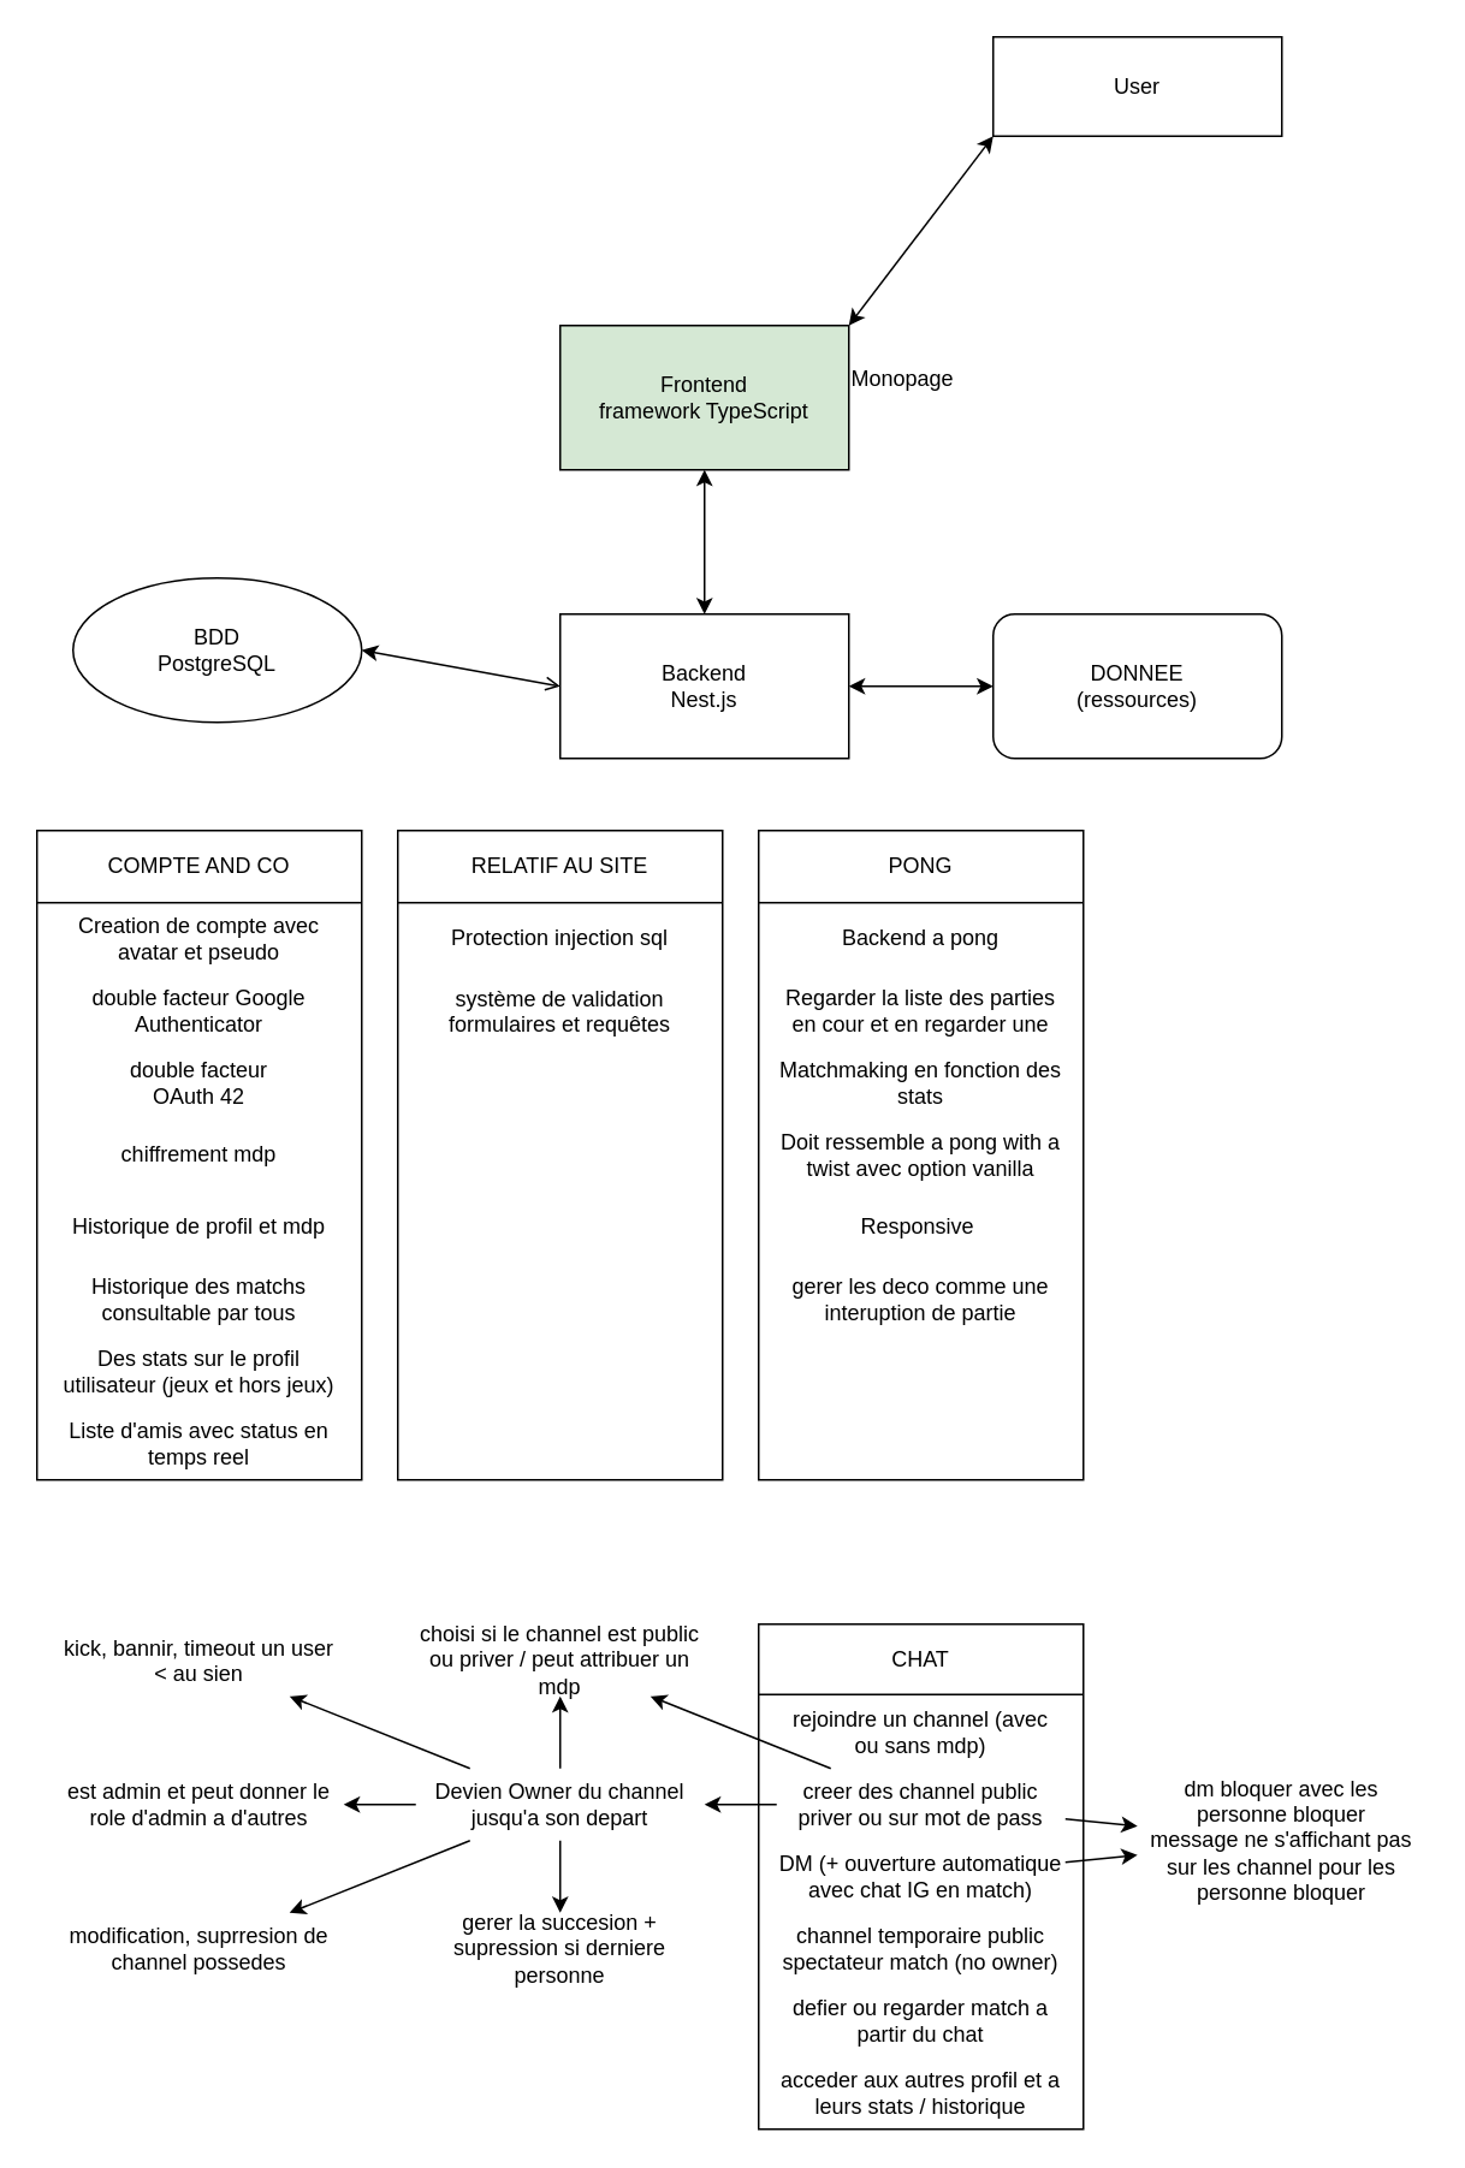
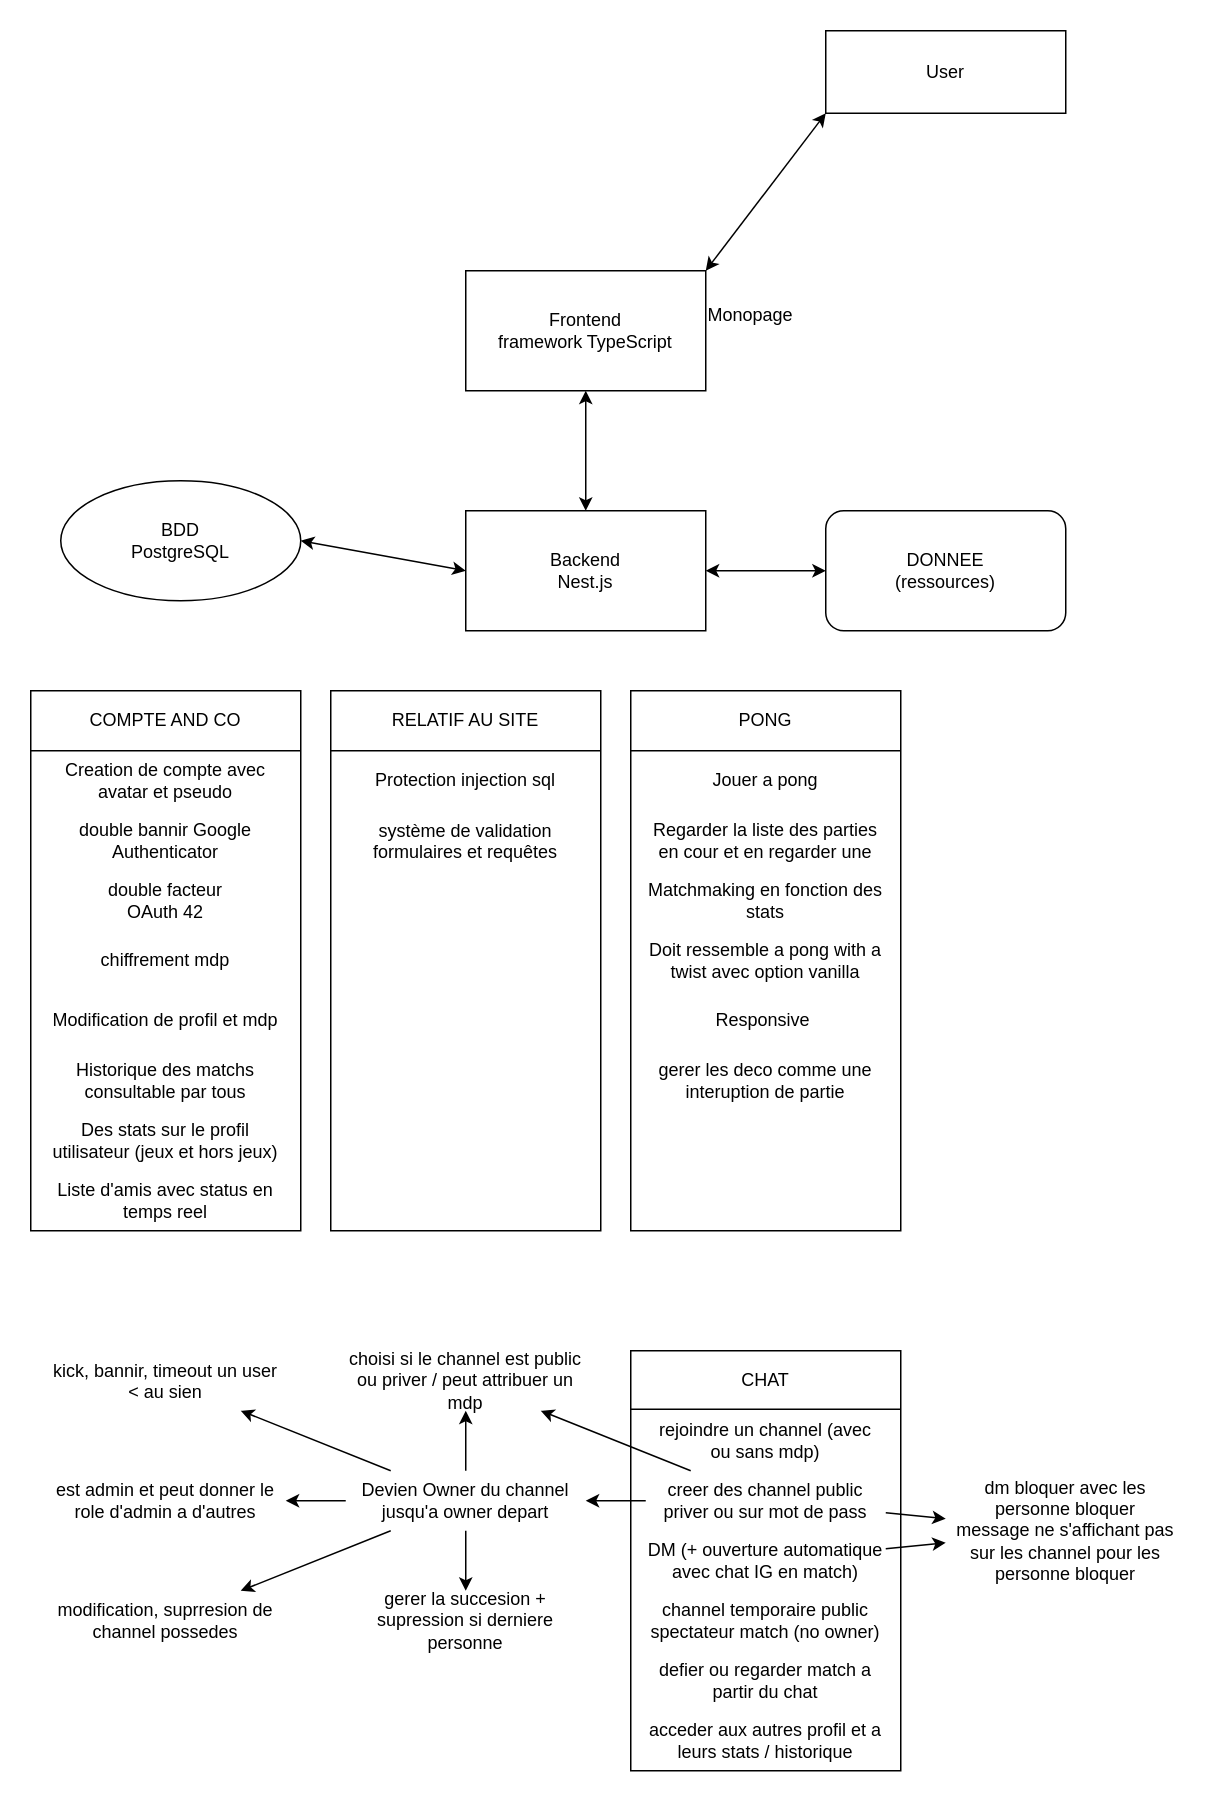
  <mxCell id="0" />
  <mxCell id="1" parent="0" />
  <mxCell id="2" value="" style="rounded=0;whiteSpace=wrap;html=1;fillColor=none;" vertex="1" parent="1"><mxGeometry x="420" y="460" width="180" height="360" as="geometry" /></mxCell>
  <mxCell id="3" value="" style="rounded=0;whiteSpace=wrap;html=1;fillColor=none;" vertex="1" parent="1"><mxGeometry x="420" y="900" width="180" height="280" as="geometry" /></mxCell>
  <mxCell id="4" value="Backend&lt;br&gt;Nest.js" style="rounded=0;whiteSpace=wrap;html=1;" vertex="1" parent="1"><mxGeometry x="310" y="340" width="160" height="80" as="geometry" /></mxCell>
- <mxCell id="5" value="Frontend&lt;br&gt;framework TypeScript" style="rounded=0;whiteSpace=wrap;html=1;fillColor=#d5e8d4;" vertex="1" parent="1"><mxGeometry x="310" y="180" width="160" height="80" as="geometry" /></mxCell>
+ <mxCell id="5" value="Frontend&lt;br&gt;framework TypeScript" style="rounded=0;whiteSpace=wrap;html=1;" vertex="1" parent="1"><mxGeometry x="310" y="180" width="160" height="80" as="geometry" /></mxCell>
  <mxCell id="6" value="User" style="rounded=0;whiteSpace=wrap;html=1;" vertex="1" parent="1"><mxGeometry x="550" y="20" width="160" height="55" as="geometry" /></mxCell>
  <mxCell id="7" value="BDD&lt;br&gt;PostgreSQL" style="ellipse;whiteSpace=wrap;html=1;" vertex="1" parent="1"><mxGeometry x="40" y="320" width="160" height="80" as="geometry" /></mxCell>
  <mxCell id="8" value="DONNEE&lt;br&gt;(ressources)" style="whiteSpace=wrap;html=1;rounded=1;" vertex="1" parent="1"><mxGeometry x="550" y="340" width="160" height="80" as="geometry" /></mxCell>
- <mxCell id="9" value="" style="endArrow=open;startArrow=classic;html=1;rounded=0;exitX=1;exitY=0.5;exitDx=0;exitDy=0;entryX=0;entryY=0.5;entryDx=0;entryDy=0;" edge="1" parent="1" source="7" target="4"><mxGeometry width="50" height="50" relative="1" as="geometry"><mxPoint x="240" y="230" as="sourcePoint" /><mxPoint x="320" y="230" as="targetPoint" /></mxGeometry></mxCell>
+ <mxCell id="9" value="" style="endArrow=classic;startArrow=classic;html=1;rounded=0;exitX=1;exitY=0.5;exitDx=0;exitDy=0;entryX=0;entryY=0.5;entryDx=0;entryDy=0;" edge="1" parent="1" source="7" target="4"><mxGeometry width="50" height="50" relative="1" as="geometry"><mxPoint x="240" y="230" as="sourcePoint" /><mxPoint x="320" y="230" as="targetPoint" /></mxGeometry></mxCell>
  <mxCell id="10" value="" style="endArrow=classic;startArrow=classic;html=1;rounded=0;exitX=0.5;exitY=0;exitDx=0;exitDy=0;entryX=0.5;entryY=1;entryDx=0;entryDy=0;" edge="1" parent="1" source="4" target="5"><mxGeometry width="50" height="50" relative="1" as="geometry"><mxPoint x="240" y="230" as="sourcePoint" /><mxPoint x="320" y="230" as="targetPoint" /></mxGeometry></mxCell>
  <mxCell id="11" value="" style="endArrow=classic;startArrow=classic;html=1;rounded=0;exitX=1;exitY=0;exitDx=0;exitDy=0;entryX=0;entryY=1;entryDx=0;entryDy=0;" edge="1" parent="1" source="5" target="6"><mxGeometry width="50" height="50" relative="1" as="geometry"><mxPoint x="630" y="180" as="sourcePoint" /><mxPoint x="560" y="230" as="targetPoint" /></mxGeometry></mxCell>
  <mxCell id="12" value="" style="endArrow=classic;startArrow=classic;html=1;rounded=0;exitX=0;exitY=0.5;exitDx=0;exitDy=0;entryX=1;entryY=0.5;entryDx=0;entryDy=0;" edge="1" parent="1" source="8" target="4"><mxGeometry width="50" height="50" relative="1" as="geometry"><mxPoint x="583.431" y="361.716" as="sourcePoint" /><mxPoint x="480" y="270" as="targetPoint" /></mxGeometry></mxCell>
  <mxCell id="13" value="Monopage" style="text;html=1;strokeColor=none;fillColor=none;align=center;verticalAlign=middle;whiteSpace=wrap;rounded=0;" vertex="1" parent="1"><mxGeometry x="470" y="200" width="60" height="20" as="geometry" /></mxCell>
  <mxCell id="14" value="chiffrement mdp" style="text;html=1;strokeColor=none;fillColor=none;align=center;verticalAlign=middle;whiteSpace=wrap;rounded=0;" vertex="1" parent="1"><mxGeometry x="30" y="620" width="160" height="40" as="geometry" /></mxCell>
  <mxCell id="15" value="Protection injection sql" style="text;html=1;strokeColor=none;fillColor=none;align=center;verticalAlign=middle;whiteSpace=wrap;rounded=0;" vertex="1" parent="1"><mxGeometry x="230" y="500" width="160" height="40" as="geometry" /></mxCell>
  <mxCell id="16" value="système de validation formulaires et requêtes" style="text;whiteSpace=wrap;html=1;align=center;" vertex="1" parent="1"><mxGeometry x="230" y="540" width="160" height="40" as="geometry" /></mxCell>
  <mxCell id="17" value="double facteur&lt;br&gt;OAuth 42" style="text;html=1;strokeColor=none;fillColor=none;align=center;verticalAlign=middle;whiteSpace=wrap;rounded=0;" vertex="1" parent="1"><mxGeometry x="30" y="580" width="160" height="40" as="geometry" /></mxCell>
- <mxCell id="18" value="double facteur Google Authenticator" style="text;html=1;strokeColor=none;fillColor=none;align=center;verticalAlign=middle;whiteSpace=wrap;rounded=0;" vertex="1" parent="1"><mxGeometry x="30" y="540" width="160" height="40" as="geometry" /></mxCell>
+ <mxCell id="18" value="double bannir Google Authenticator" style="text;html=1;strokeColor=none;fillColor=none;align=center;verticalAlign=middle;whiteSpace=wrap;rounded=0;" vertex="1" parent="1"><mxGeometry x="30" y="540" width="160" height="40" as="geometry" /></mxCell>
  <mxCell id="19" value="Creation de compte avec avatar et pseudo" style="text;html=1;strokeColor=none;fillColor=none;align=center;verticalAlign=middle;whiteSpace=wrap;rounded=0;" vertex="1" parent="1"><mxGeometry x="30" y="500" width="160" height="40" as="geometry" /></mxCell>
  <mxCell id="20" value="Liste d'amis avec status en temps reel" style="text;html=1;strokeColor=none;fillColor=none;align=center;verticalAlign=middle;whiteSpace=wrap;rounded=0;" vertex="1" parent="1"><mxGeometry x="30" y="780" width="160" height="40" as="geometry" /></mxCell>
  <mxCell id="21" value="Des stats sur le profil utilisateur (jeux et hors jeux)" style="text;html=1;strokeColor=none;fillColor=none;align=center;verticalAlign=middle;whiteSpace=wrap;rounded=0;" vertex="1" parent="1"><mxGeometry x="30" y="740" width="160" height="40" as="geometry" /></mxCell>
  <mxCell id="22" value="Historique des matchs consultable par tous" style="text;html=1;strokeColor=none;fillColor=none;align=center;verticalAlign=middle;whiteSpace=wrap;rounded=0;" vertex="1" parent="1"><mxGeometry x="30" y="700" width="160" height="40" as="geometry" /></mxCell>
  <mxCell id="23" value="creer des channel public priver ou sur mot de pass" style="text;html=1;strokeColor=none;fillColor=none;align=center;verticalAlign=middle;whiteSpace=wrap;rounded=0;" vertex="1" parent="1"><mxGeometry x="430" y="980" width="160" height="40" as="geometry" /></mxCell>
  <mxCell id="24" value="DM (+ ouverture automatique avec chat IG en match)" style="text;html=1;strokeColor=none;fillColor=none;align=center;verticalAlign=middle;whiteSpace=wrap;rounded=0;" vertex="1" parent="1"><mxGeometry x="430" y="1020" width="160" height="40" as="geometry" /></mxCell>
  <mxCell id="25" value="channel temporaire public spectateur match (no owner)" style="text;html=1;strokeColor=none;fillColor=none;align=center;verticalAlign=middle;whiteSpace=wrap;rounded=0;" vertex="1" parent="1"><mxGeometry x="430" y="1060" width="160" height="40" as="geometry" /></mxCell>
  <mxCell id="26" value="dm bloquer avec les personne bloquer&lt;br&gt;message ne s'affichant pas sur les channel pour les personne bloquer" style="text;html=1;strokeColor=none;fillColor=none;align=center;verticalAlign=middle;whiteSpace=wrap;rounded=0;" vertex="1" parent="1"><mxGeometry x="630" y="980" width="160" height="80" as="geometry" /></mxCell>
  <mxCell id="27" value="" style="endArrow=classic;html=1;rounded=0;" edge="1" parent="1" source="23" target="26"><mxGeometry width="50" height="50" relative="1" as="geometry"><mxPoint x="580" y="920" as="sourcePoint" /><mxPoint x="630" y="870" as="targetPoint" /></mxGeometry></mxCell>
  <mxCell id="28" value="" style="endArrow=classic;html=1;rounded=0;" edge="1" parent="1" source="24" target="26"><mxGeometry width="50" height="50" relative="1" as="geometry"><mxPoint x="600" y="1010" as="sourcePoint" /><mxPoint x="640" y="1010" as="targetPoint" /></mxGeometry></mxCell>
  <mxCell id="29" value="rejoindre un channel (avec ou sans mdp)" style="text;html=1;strokeColor=none;fillColor=none;align=center;verticalAlign=middle;whiteSpace=wrap;rounded=0;" vertex="1" parent="1"><mxGeometry x="430" y="940" width="160" height="40" as="geometry" /></mxCell>
- <mxCell id="30" value="Devien Owner du channel jusqu'a son depart" style="text;html=1;strokeColor=none;fillColor=none;align=center;verticalAlign=middle;whiteSpace=wrap;rounded=0;" vertex="1" parent="1"><mxGeometry x="230" y="980" width="160" height="40" as="geometry" /></mxCell>
+ <mxCell id="30" value="Devien Owner du channel jusqu'a owner depart" style="text;html=1;strokeColor=none;fillColor=none;align=center;verticalAlign=middle;whiteSpace=wrap;rounded=0;" vertex="1" parent="1"><mxGeometry x="230" y="980" width="160" height="40" as="geometry" /></mxCell>
  <mxCell id="31" value="" style="endArrow=classic;html=1;rounded=0;" edge="1" parent="1" source="23" target="30"><mxGeometry width="50" height="50" relative="1" as="geometry"><mxPoint x="580" y="1020" as="sourcePoint" /><mxPoint x="630" y="970" as="targetPoint" /></mxGeometry></mxCell>
  <mxCell id="32" value="" style="endArrow=classic;html=1;rounded=0;" edge="1" parent="1" source="30" target="33"><mxGeometry width="50" height="50" relative="1" as="geometry"><mxPoint x="500" y="970" as="sourcePoint" /><mxPoint x="550" y="920" as="targetPoint" /></mxGeometry></mxCell>
  <mxCell id="33" value="gerer la succesion + supression si derniere personne" style="text;html=1;strokeColor=none;fillColor=none;align=center;verticalAlign=middle;whiteSpace=wrap;rounded=0;" vertex="1" parent="1"><mxGeometry x="230" y="1060" width="160" height="40" as="geometry" /></mxCell>
  <mxCell id="34" value="choisi si le channel est public ou priver / peut attribuer un mdp" style="text;html=1;strokeColor=none;fillColor=none;align=center;verticalAlign=middle;whiteSpace=wrap;rounded=0;" vertex="1" parent="1"><mxGeometry x="230" y="900" width="160" height="40" as="geometry" /></mxCell>
  <mxCell id="35" value="" style="endArrow=classic;html=1;rounded=0;" edge="1" parent="1" source="30" target="34"><mxGeometry width="50" height="50" relative="1" as="geometry"><mxPoint x="500" y="950" as="sourcePoint" /><mxPoint x="550" y="900" as="targetPoint" /></mxGeometry></mxCell>
  <mxCell id="36" value="" style="endArrow=classic;html=1;rounded=0;" edge="1" parent="1" source="23" target="34"><mxGeometry width="50" height="50" relative="1" as="geometry"><mxPoint x="320" y="990" as="sourcePoint" /><mxPoint x="320" y="950" as="targetPoint" /></mxGeometry></mxCell>
  <mxCell id="37" value="modification, suprresion de channel possedes" style="text;html=1;strokeColor=none;fillColor=none;align=center;verticalAlign=middle;whiteSpace=wrap;rounded=0;" vertex="1" parent="1"><mxGeometry x="30" y="1060" width="160" height="40" as="geometry" /></mxCell>
  <mxCell id="38" value="est admin et peut donner le role d'admin a d'autres" style="text;html=1;strokeColor=none;fillColor=none;align=center;verticalAlign=middle;whiteSpace=wrap;rounded=0;" vertex="1" parent="1"><mxGeometry x="30" y="980" width="160" height="40" as="geometry" /></mxCell>
  <mxCell id="39" value="kick, bannir, timeout&amp;nbsp;un user &amp;lt; au sien" style="text;whiteSpace=wrap;html=1;align=center;" vertex="1" parent="1"><mxGeometry x="30" y="900" width="160" height="40" as="geometry" /></mxCell>
  <mxCell id="40" value="" style="endArrow=classic;html=1;rounded=0;" edge="1" parent="1" source="30" target="39"><mxGeometry width="50" height="50" relative="1" as="geometry"><mxPoint x="200" y="870" as="sourcePoint" /><mxPoint x="250" y="820" as="targetPoint" /></mxGeometry></mxCell>
  <mxCell id="41" value="" style="endArrow=classic;html=1;rounded=0;" edge="1" parent="1" source="30" target="38"><mxGeometry width="50" height="50" relative="1" as="geometry"><mxPoint x="270" y="990" as="sourcePoint" /><mxPoint x="170" y="950" as="targetPoint" /></mxGeometry></mxCell>
  <mxCell id="42" value="" style="endArrow=classic;html=1;rounded=0;" edge="1" parent="1" source="30" target="37"><mxGeometry width="50" height="50" relative="1" as="geometry"><mxPoint x="280" y="1000" as="sourcePoint" /><mxPoint x="180" y="960" as="targetPoint" /></mxGeometry></mxCell>
  <mxCell id="43" value="CHAT" style="text;html=1;strokeColor=none;fillColor=none;align=center;verticalAlign=middle;whiteSpace=wrap;rounded=0;" vertex="1" parent="1"><mxGeometry x="480" y="905" width="60" height="30" as="geometry" /></mxCell>
  <mxCell id="44" value="COMPTE AND CO" style="text;html=1;strokeColor=none;fillColor=none;align=center;verticalAlign=middle;whiteSpace=wrap;rounded=0;" vertex="1" parent="1"><mxGeometry x="30" y="460" width="160" height="40" as="geometry" /></mxCell>
  <mxCell id="45" value="" style="endArrow=none;html=1;rounded=0;" edge="1" parent="1"><mxGeometry width="50" height="50" relative="1" as="geometry"><mxPoint x="600" y="939" as="sourcePoint" /><mxPoint x="420" y="939" as="targetPoint" /></mxGeometry></mxCell>
  <mxCell id="46" value="" style="rounded=0;whiteSpace=wrap;html=1;fillColor=none;" vertex="1" parent="1"><mxGeometry x="20" y="460" width="180" height="360" as="geometry" /></mxCell>
  <mxCell id="47" value="" style="endArrow=none;html=1;rounded=0;" edge="1" parent="1"><mxGeometry width="50" height="50" relative="1" as="geometry"><mxPoint x="200" y="500" as="sourcePoint" /><mxPoint x="20" y="500" as="targetPoint" /></mxGeometry></mxCell>
- <mxCell id="48" value="Historique de profil et mdp" style="text;html=1;strokeColor=none;fillColor=none;align=center;verticalAlign=middle;whiteSpace=wrap;rounded=0;" vertex="1" parent="1"><mxGeometry x="30" y="660" width="160" height="40" as="geometry" /></mxCell>
+ <mxCell id="48" value="Modification de profil et mdp" style="text;html=1;strokeColor=none;fillColor=none;align=center;verticalAlign=middle;whiteSpace=wrap;rounded=0;" vertex="1" parent="1"><mxGeometry x="30" y="660" width="160" height="40" as="geometry" /></mxCell>
  <mxCell id="49" value="defier ou regarder match a partir du chat" style="text;html=1;strokeColor=none;fillColor=none;align=center;verticalAlign=middle;whiteSpace=wrap;rounded=0;" vertex="1" parent="1"><mxGeometry x="430" y="1100" width="160" height="40" as="geometry" /></mxCell>
  <mxCell id="50" value="acceder aux autres profil et a leurs stats / historique" style="text;html=1;strokeColor=none;fillColor=none;align=center;verticalAlign=middle;whiteSpace=wrap;rounded=0;" vertex="1" parent="1"><mxGeometry x="430" y="1140" width="160" height="40" as="geometry" /></mxCell>
  <mxCell id="51" value="" style="rounded=0;whiteSpace=wrap;html=1;fillColor=none;" vertex="1" parent="1"><mxGeometry x="220" y="460" width="180" height="360" as="geometry" /></mxCell>
  <mxCell id="52" value="" style="endArrow=none;html=1;rounded=0;" edge="1" parent="1"><mxGeometry width="50" height="50" relative="1" as="geometry"><mxPoint x="400" y="500" as="sourcePoint" /><mxPoint x="220" y="500" as="targetPoint" /></mxGeometry></mxCell>
  <mxCell id="53" value="RELATIF AU SITE" style="text;html=1;strokeColor=none;fillColor=none;align=center;verticalAlign=middle;whiteSpace=wrap;rounded=0;" vertex="1" parent="1"><mxGeometry x="230" y="465" width="160" height="30" as="geometry" /></mxCell>
- <mxCell id="54" value="Backend a pong" style="text;html=1;strokeColor=none;fillColor=none;align=center;verticalAlign=middle;whiteSpace=wrap;rounded=0;" vertex="1" parent="1"><mxGeometry x="430" y="500" width="160" height="40" as="geometry" /></mxCell>
+ <mxCell id="54" value="Jouer a pong" style="text;html=1;strokeColor=none;fillColor=none;align=center;verticalAlign=middle;whiteSpace=wrap;rounded=0;" vertex="1" parent="1"><mxGeometry x="430" y="500" width="160" height="40" as="geometry" /></mxCell>
  <mxCell id="55" value="" style="endArrow=none;html=1;rounded=0;" edge="1" parent="1"><mxGeometry width="50" height="50" relative="1" as="geometry"><mxPoint x="600" y="500" as="sourcePoint" /><mxPoint x="420" y="500" as="targetPoint" /></mxGeometry></mxCell>
  <mxCell id="56" value="PONG" style="text;html=1;strokeColor=none;fillColor=none;align=center;verticalAlign=middle;whiteSpace=wrap;rounded=0;" vertex="1" parent="1"><mxGeometry x="430" y="465" width="160" height="30" as="geometry" /></mxCell>
  <mxCell id="57" value="Regarder la liste des parties en cour et en regarder une" style="text;html=1;strokeColor=none;fillColor=none;align=center;verticalAlign=middle;whiteSpace=wrap;rounded=0;" vertex="1" parent="1"><mxGeometry x="430" y="540" width="160" height="40" as="geometry" /></mxCell>
  <mxCell id="58" value="Matchmaking en fonction des stats" style="text;html=1;strokeColor=none;fillColor=none;align=center;verticalAlign=middle;whiteSpace=wrap;rounded=0;" vertex="1" parent="1"><mxGeometry x="430" y="580" width="160" height="40" as="geometry" /></mxCell>
  <mxCell id="59" value="Doit ressemble a pong with a twist avec option vanilla" style="text;html=1;strokeColor=none;fillColor=none;align=center;verticalAlign=middle;whiteSpace=wrap;rounded=0;" vertex="1" parent="1"><mxGeometry x="430" y="620" width="160" height="40" as="geometry" /></mxCell>
  <mxCell id="60" value="Responsive&amp;nbsp;" style="text;html=1;strokeColor=none;fillColor=none;align=center;verticalAlign=middle;whiteSpace=wrap;rounded=0;" vertex="1" parent="1"><mxGeometry x="430" y="660" width="160" height="40" as="geometry" /></mxCell>
  <mxCell id="61" value="gerer les deco comme une interuption de partie" style="text;html=1;strokeColor=none;fillColor=none;align=center;verticalAlign=middle;whiteSpace=wrap;rounded=0;" vertex="1" parent="1"><mxGeometry x="430" y="700" width="160" height="40" as="geometry" /></mxCell>
